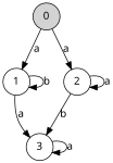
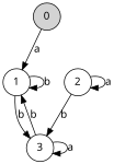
  digraph {
    fontname="Noto Sans"
    rankdir=TB
    node [fontname="Noto Sans" shape=circle]
    edge [fontname="Noto Sans"]
    0 [fillcolor=lightgrey style=filled]
    1
    2
    3
    0 -> 1 [label=a]
-   0 -> 2 [label=a]
    1 -> 1 [label=b]
-   1 -> 3 [label=a]
+   1 -> 3 [label=b]
    2 -> 2 [label=a]
    2 -> 3 [label=b]
+   3 -> 1 [label=b]
    3 -> 3 [label=a]
  }
